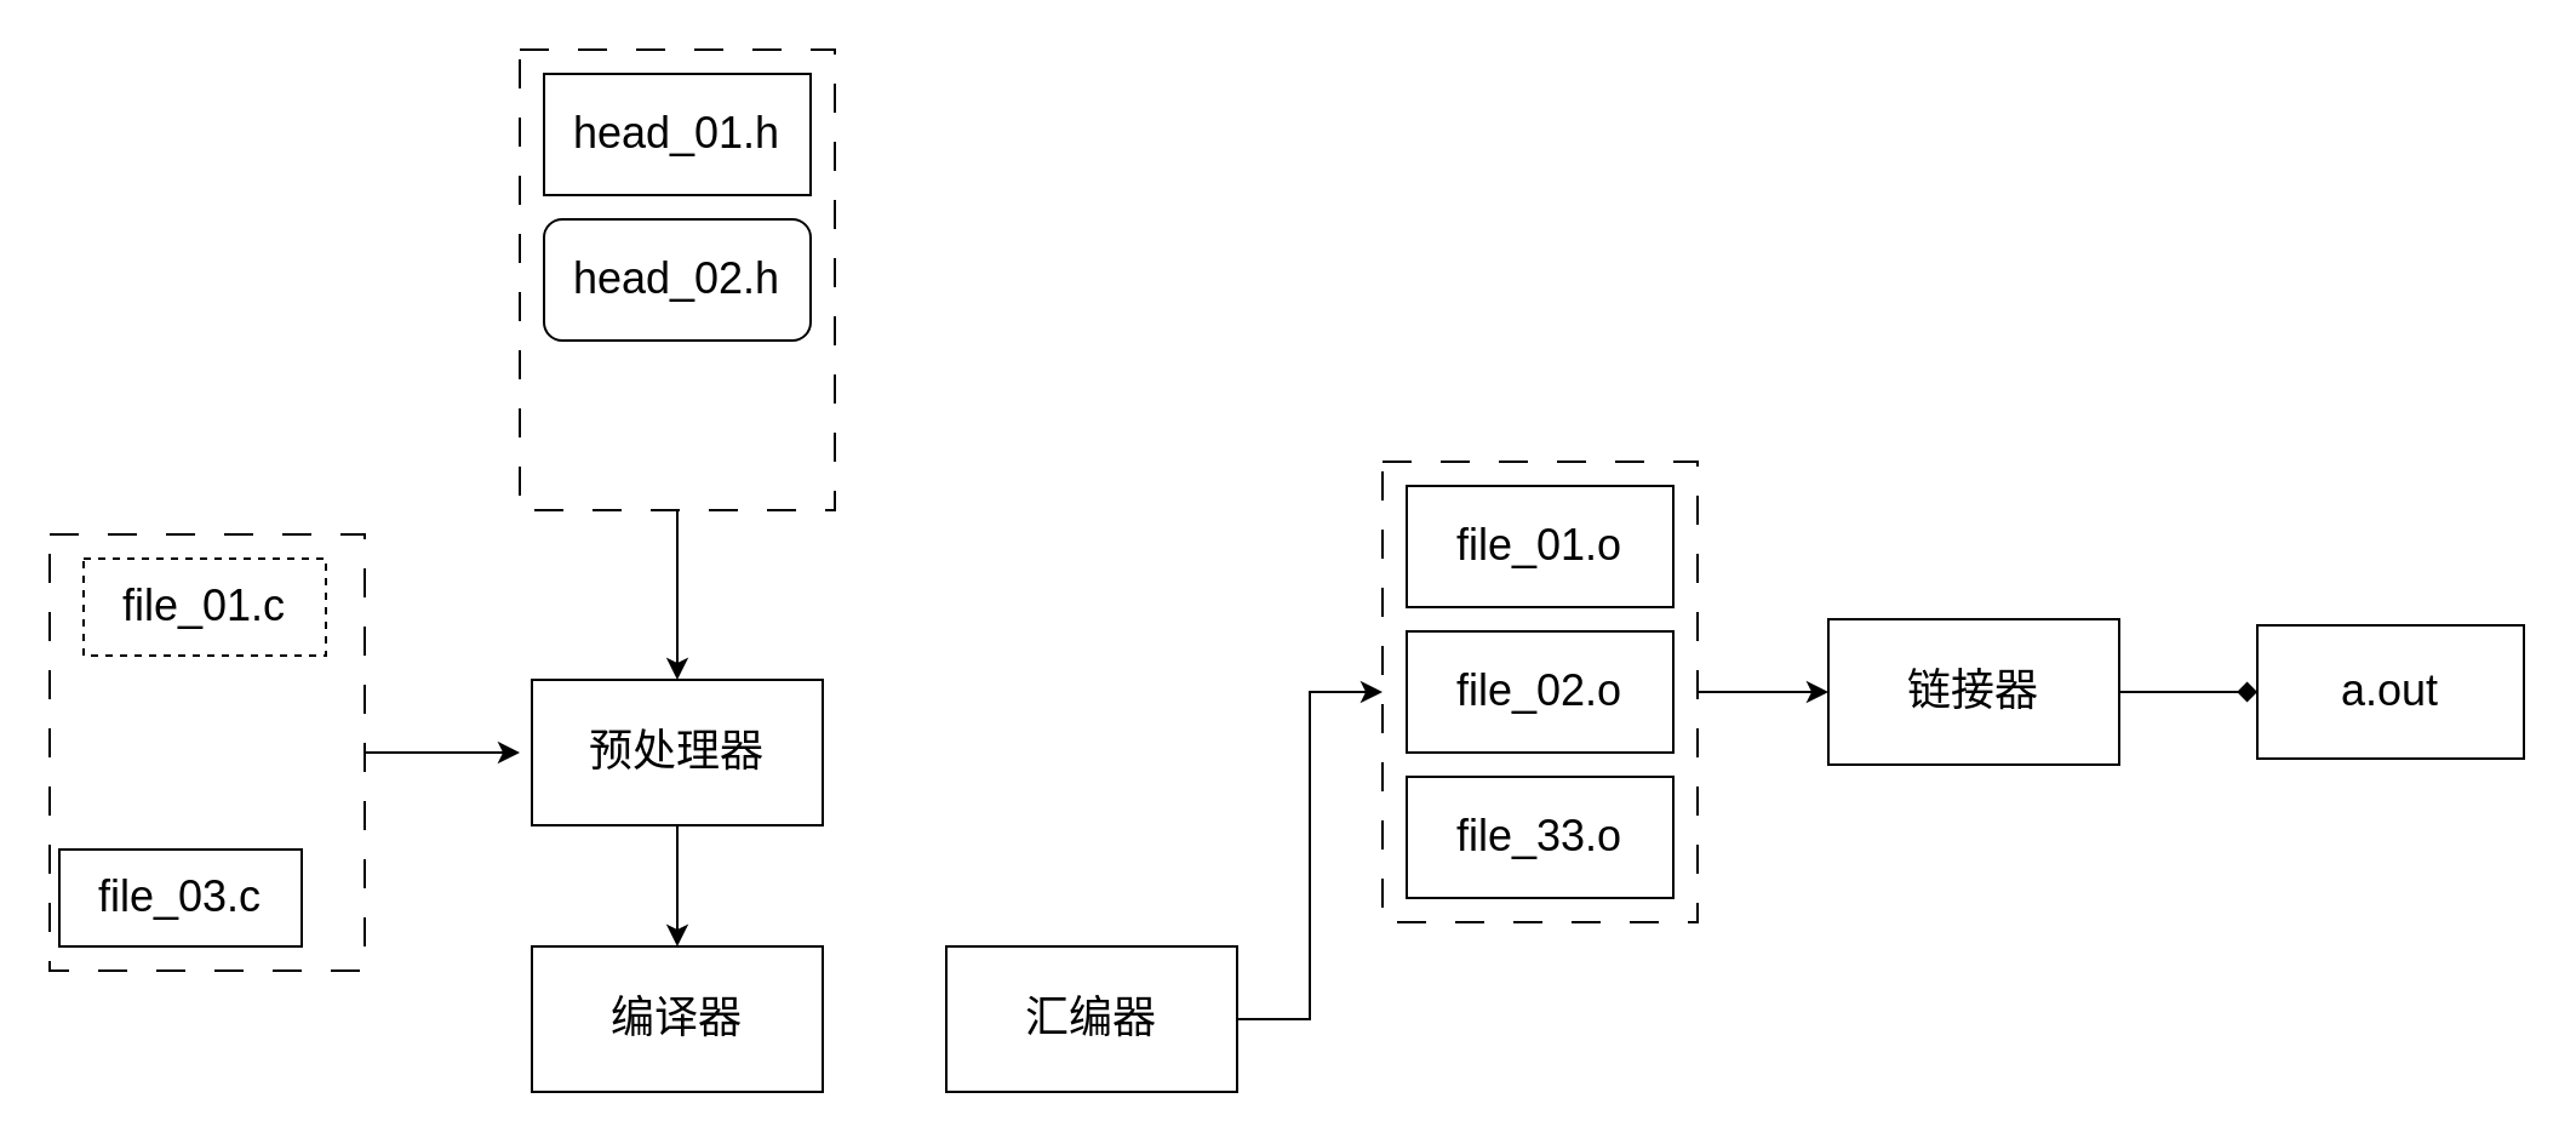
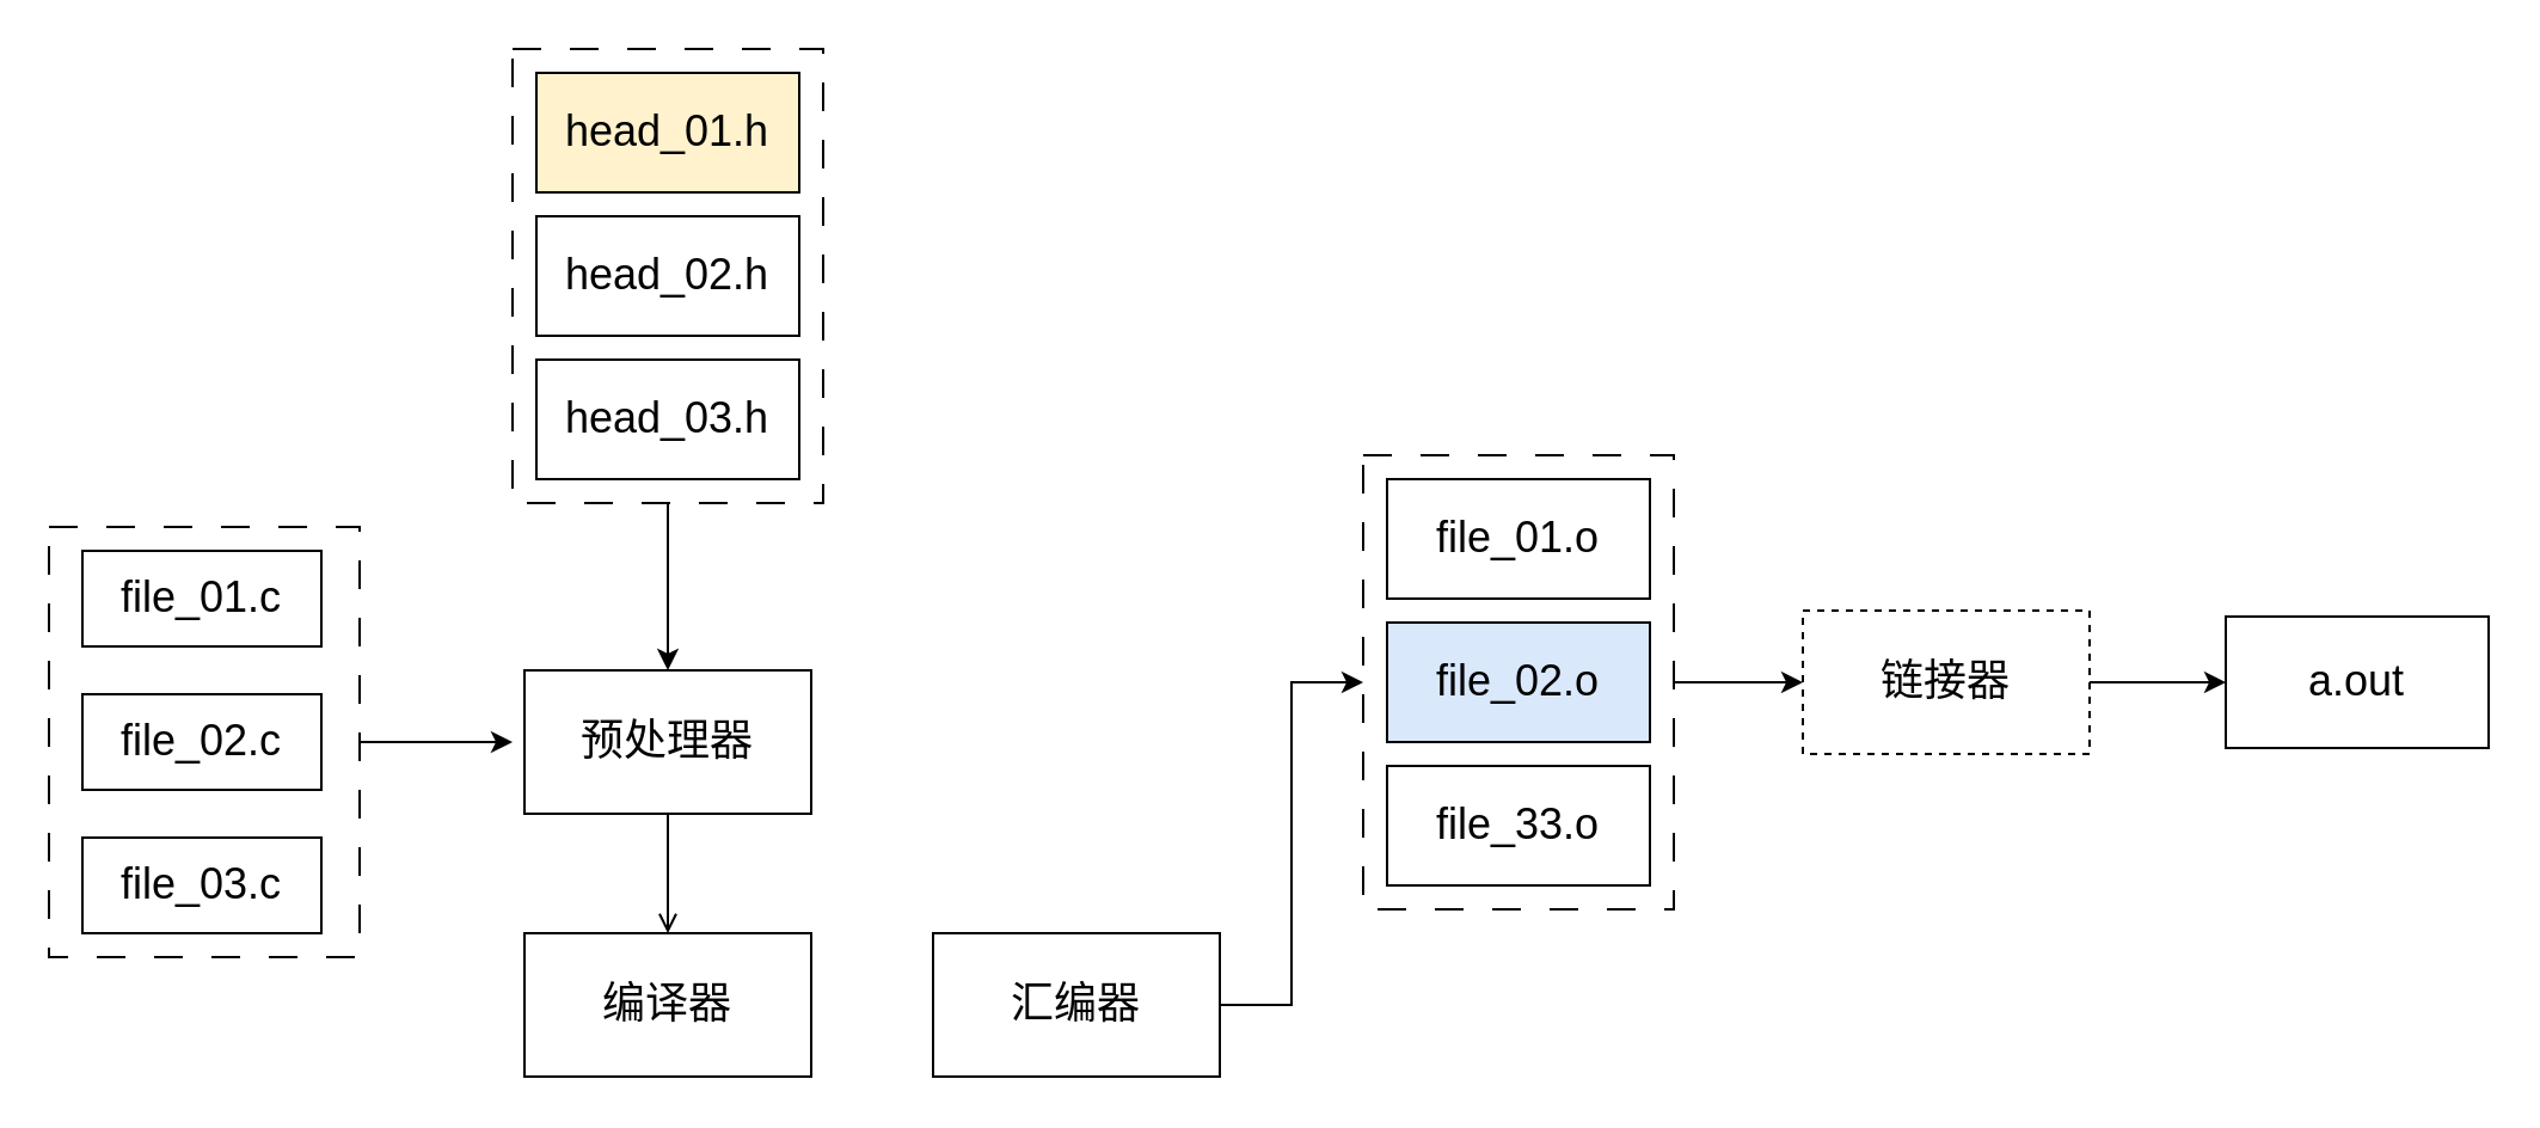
  <mxCell id="0" />
  <mxCell id="1" parent="0" />
- <mxCell id="2" style="edgeStyle=orthogonalEdgeStyle;rounded=0;orthogonalLoop=1;jettySize=auto;html=1;entryX=0.5;entryY=0;entryDx=0;entryDy=0;" edge="1" parent="1" source="3" target="16"><mxGeometry relative="1" as="geometry" /></mxCell>
+ <mxCell id="2" style="edgeStyle=orthogonalEdgeStyle;rounded=0;orthogonalLoop=1;jettySize=auto;html=1;entryX=0.5;entryY=0;entryDx=0;entryDy=0;endArrow=open;" edge="1" parent="1" source="3" target="16"><mxGeometry relative="1" as="geometry" /></mxCell>
  <mxCell id="3" value="&lt;font style=&quot;font-size: 18px;&quot;&gt;预处理器&lt;/font&gt;" style="rounded=0;whiteSpace=wrap;html=1;" vertex="1" parent="1"><mxGeometry x="219" y="280" width="120" height="60" as="geometry" /></mxCell>
  <mxCell id="4" value="" style="group" vertex="1" connectable="0" parent="1"><mxGeometry x="214" y="20" width="130" height="190" as="geometry" /></mxCell>
  <mxCell id="5" value="" style="rounded=0;whiteSpace=wrap;html=1;dashed=1;dashPattern=12 12;" vertex="1" parent="4"><mxGeometry width="130" height="190" as="geometry" /></mxCell>
- <mxCell id="6" value="&lt;font style=&quot;font-size: 18px;&quot;&gt;head_01.h&lt;/font&gt;" style="rounded=0;whiteSpace=wrap;html=1;" vertex="1" parent="4"><mxGeometry x="10" y="10" width="110" height="50" as="geometry" /></mxCell>
- <mxCell id="7" value="&lt;font style=&quot;font-size: 18px;&quot;&gt;head_02.h&lt;/font&gt;" style="whiteSpace=wrap;html=1;rounded=1;" vertex="1" parent="4"><mxGeometry x="10" y="70" width="110" height="50" as="geometry" /></mxCell>
+ <mxCell id="6" value="&lt;font style=&quot;font-size: 18px;&quot;&gt;head_01.h&lt;/font&gt;" style="rounded=0;whiteSpace=wrap;html=1;fillColor=#fff2cc;" vertex="1" parent="4"><mxGeometry x="10" y="10" width="110" height="50" as="geometry" /></mxCell>
+ <mxCell id="7" value="&lt;font style=&quot;font-size: 18px;&quot;&gt;head_02.h&lt;/font&gt;" style="rounded=0;whiteSpace=wrap;html=1;" vertex="1" parent="4"><mxGeometry x="10" y="70" width="110" height="50" as="geometry" /></mxCell>
+ <mxCell id="8" value="&lt;font style=&quot;font-size: 18px;&quot;&gt;head_03.h&lt;/font&gt;" style="rounded=0;whiteSpace=wrap;html=1;" vertex="1" parent="4"><mxGeometry x="10" y="130" width="110" height="50" as="geometry" /></mxCell>
  <mxCell id="9" value="" style="group" vertex="1" connectable="0" parent="1"><mxGeometry x="20" y="220" width="130" height="180" as="geometry" /></mxCell>
  <mxCell id="10" style="edgeStyle=orthogonalEdgeStyle;rounded=0;orthogonalLoop=1;jettySize=auto;html=1;" edge="1" parent="9" source="11"><mxGeometry relative="1" as="geometry"><mxPoint x="194" y="90" as="targetPoint" /></mxGeometry></mxCell>
  <mxCell id="11" value="" style="rounded=0;whiteSpace=wrap;html=1;dashed=1;dashPattern=12 12;" vertex="1" parent="9"><mxGeometry width="130" height="180" as="geometry" /></mxCell>
- <mxCell id="12" value="&lt;font style=&quot;font-size: 18px;&quot;&gt;file_01.c&lt;/font&gt;" style="rounded=0;whiteSpace=wrap;html=1;dashed=1;" vertex="1" parent="9"><mxGeometry x="14" y="10" width="100" height="40" as="geometry" /></mxCell>
- <mxCell id="14" value="&lt;font style=&quot;font-size: 18px;&quot;&gt;file_03.c&lt;/font&gt;" style="rounded=0;whiteSpace=wrap;html=1;" vertex="1" parent="9"><mxGeometry x="4" y="130" width="100" height="40" as="geometry" /></mxCell>
+ <mxCell id="12" value="&lt;font style=&quot;font-size: 18px;&quot;&gt;file_01.c&lt;/font&gt;" style="rounded=0;whiteSpace=wrap;html=1;" vertex="1" parent="9"><mxGeometry x="14" y="10" width="100" height="40" as="geometry" /></mxCell>
+ <mxCell id="13" value="&lt;font style=&quot;font-size: 18px;&quot;&gt;file_02.c&lt;/font&gt;" style="rounded=0;whiteSpace=wrap;html=1;" vertex="1" parent="9"><mxGeometry x="14" y="70" width="100" height="40" as="geometry" /></mxCell>
+ <mxCell id="14" value="&lt;font style=&quot;font-size: 18px;&quot;&gt;file_03.c&lt;/font&gt;" style="rounded=0;whiteSpace=wrap;html=1;" vertex="1" parent="9"><mxGeometry x="14" y="130" width="100" height="40" as="geometry" /></mxCell>
  <mxCell id="15" style="edgeStyle=orthogonalEdgeStyle;rounded=0;orthogonalLoop=1;jettySize=auto;html=1;entryX=0.5;entryY=0;entryDx=0;entryDy=0;" edge="1" parent="1" source="5" target="3"><mxGeometry relative="1" as="geometry" /></mxCell>
  <mxCell id="16" value="&lt;font style=&quot;font-size: 18px;&quot;&gt;编译器&lt;/font&gt;" style="rounded=0;whiteSpace=wrap;html=1;" vertex="1" parent="1"><mxGeometry x="219" y="390" width="120" height="60" as="geometry" /></mxCell>
  <mxCell id="17" style="edgeStyle=orthogonalEdgeStyle;rounded=0;orthogonalLoop=1;jettySize=auto;html=1;entryX=0;entryY=0.5;entryDx=0;entryDy=0;" edge="1" parent="1" source="18" target="20"><mxGeometry relative="1" as="geometry" /></mxCell>
  <mxCell id="18" value="&lt;font style=&quot;font-size: 18px;&quot;&gt;汇编器&lt;/font&gt;" style="rounded=0;whiteSpace=wrap;html=1;" vertex="1" parent="1"><mxGeometry x="390" y="390" width="120" height="60" as="geometry" /></mxCell>
  <mxCell id="19" value="" style="group" vertex="1" connectable="0" parent="1"><mxGeometry x="570" y="190" width="130" height="190" as="geometry" /></mxCell>
  <mxCell id="20" value="" style="rounded=0;whiteSpace=wrap;html=1;dashed=1;dashPattern=12 12;" vertex="1" parent="19"><mxGeometry width="130" height="190" as="geometry" /></mxCell>
  <mxCell id="21" value="&lt;font style=&quot;font-size: 18px;&quot;&gt;file_01.o&lt;/font&gt;" style="rounded=0;whiteSpace=wrap;html=1;" vertex="1" parent="19"><mxGeometry x="10" y="10" width="110" height="50" as="geometry" /></mxCell>
- <mxCell id="22" value="&lt;font style=&quot;font-size: 18px;&quot;&gt;file_02.o&lt;/font&gt;" style="rounded=0;whiteSpace=wrap;html=1;" vertex="1" parent="19"><mxGeometry x="10" y="70" width="110" height="50" as="geometry" /></mxCell>
+ <mxCell id="22" value="&lt;font style=&quot;font-size: 18px;&quot;&gt;file_02.o&lt;/font&gt;" style="rounded=0;whiteSpace=wrap;html=1;fillColor=#dae8fc;" vertex="1" parent="19"><mxGeometry x="10" y="70" width="110" height="50" as="geometry" /></mxCell>
  <mxCell id="23" value="&lt;font style=&quot;font-size: 18px;&quot;&gt;file_33.o&lt;/font&gt;" style="rounded=0;whiteSpace=wrap;html=1;" vertex="1" parent="19"><mxGeometry x="10" y="130" width="110" height="50" as="geometry" /></mxCell>
- <mxCell id="24" style="edgeStyle=orthogonalEdgeStyle;rounded=0;orthogonalLoop=1;jettySize=auto;html=1;entryX=0;entryY=0.5;entryDx=0;entryDy=0;endArrow=diamond;" edge="1" parent="1" source="25" target="27"><mxGeometry relative="1" as="geometry" /></mxCell>
- <mxCell id="25" value="&lt;font style=&quot;font-size: 18px;&quot;&gt;链接器&lt;/font&gt;" style="rounded=0;whiteSpace=wrap;html=1;" vertex="1" parent="1"><mxGeometry x="754" y="255" width="120" height="60" as="geometry" /></mxCell>
+ <mxCell id="24" style="edgeStyle=orthogonalEdgeStyle;rounded=0;orthogonalLoop=1;jettySize=auto;html=1;entryX=0;entryY=0.5;entryDx=0;entryDy=0;" edge="1" parent="1" source="25" target="27"><mxGeometry relative="1" as="geometry" /></mxCell>
+ <mxCell id="25" value="&lt;font style=&quot;font-size: 18px;&quot;&gt;链接器&lt;/font&gt;" style="rounded=0;whiteSpace=wrap;html=1;dashed=1;" vertex="1" parent="1"><mxGeometry x="754" y="255" width="120" height="60" as="geometry" /></mxCell>
  <mxCell id="26" value="" style="edgeStyle=orthogonalEdgeStyle;rounded=0;orthogonalLoop=1;jettySize=auto;html=1;" edge="1" parent="1" source="20" target="25"><mxGeometry relative="1" as="geometry" /></mxCell>
  <mxCell id="27" value="&lt;font style=&quot;font-size: 18px;&quot;&gt;a.out&lt;/font&gt;" style="rounded=0;whiteSpace=wrap;html=1;" vertex="1" parent="1"><mxGeometry x="931" y="257.5" width="110" height="55" as="geometry" /></mxCell>
